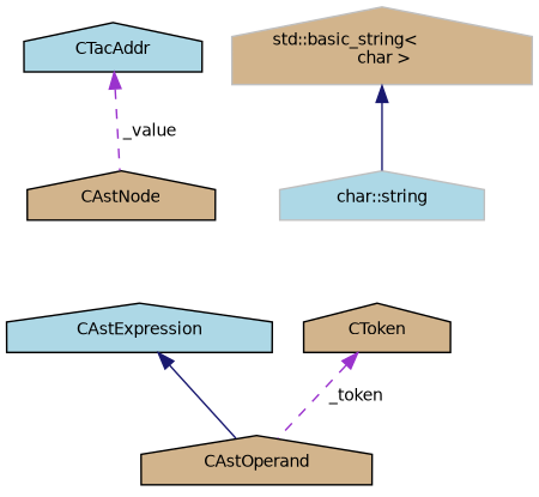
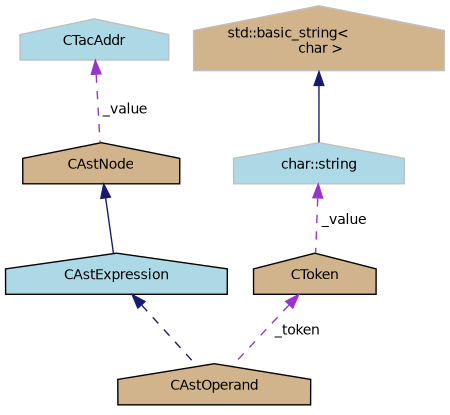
  digraph {
    node [color=black fillcolor=tan fontname=Helvetica fontsize=10 shape=house style=filled]
    edge [color=midnightblue dir=back fontname=Helvetica fontsize=10 labelfontname=Helvetica labelfontsize=10 style=solid]
    n1 [fontcolor=black height=0.2 label=CAstOperand width=0.4]
    n2 [fillcolor=lightblue height=0.2 label=CAstExpression width=0.4]
    n3 [height=0.2 label=CAstNode width=0.4]
    n4 [height=0.2 label=CToken width=0.4]
    n5 [color=grey75 fillcolor=lightblue height=0.2 label="char::string" width=0.4]
    n6 [color=grey75 height=0.2 label="std::basic_string\<\l char \>" width=0.4]
-   n7 [fillcolor=lightblue height=0.2 label=CTacAddr width=0.4]
-   n2 -> n1
+   n7 [color=grey75 fillcolor=lightblue height=0.2 label=CTacAddr width=0.4]
+   n2 -> n1 [style=dashed]
+   n3 -> n2
    n4 -> n1 [color=darkorchid3 label=" _token" style=dashed]
+   n5 -> n4 [color=darkorchid3 label=" _value" style=dashed]
    n6 -> n5
    n7 -> n3 [color=darkorchid3 label=" _value" style=dashed]
  }
